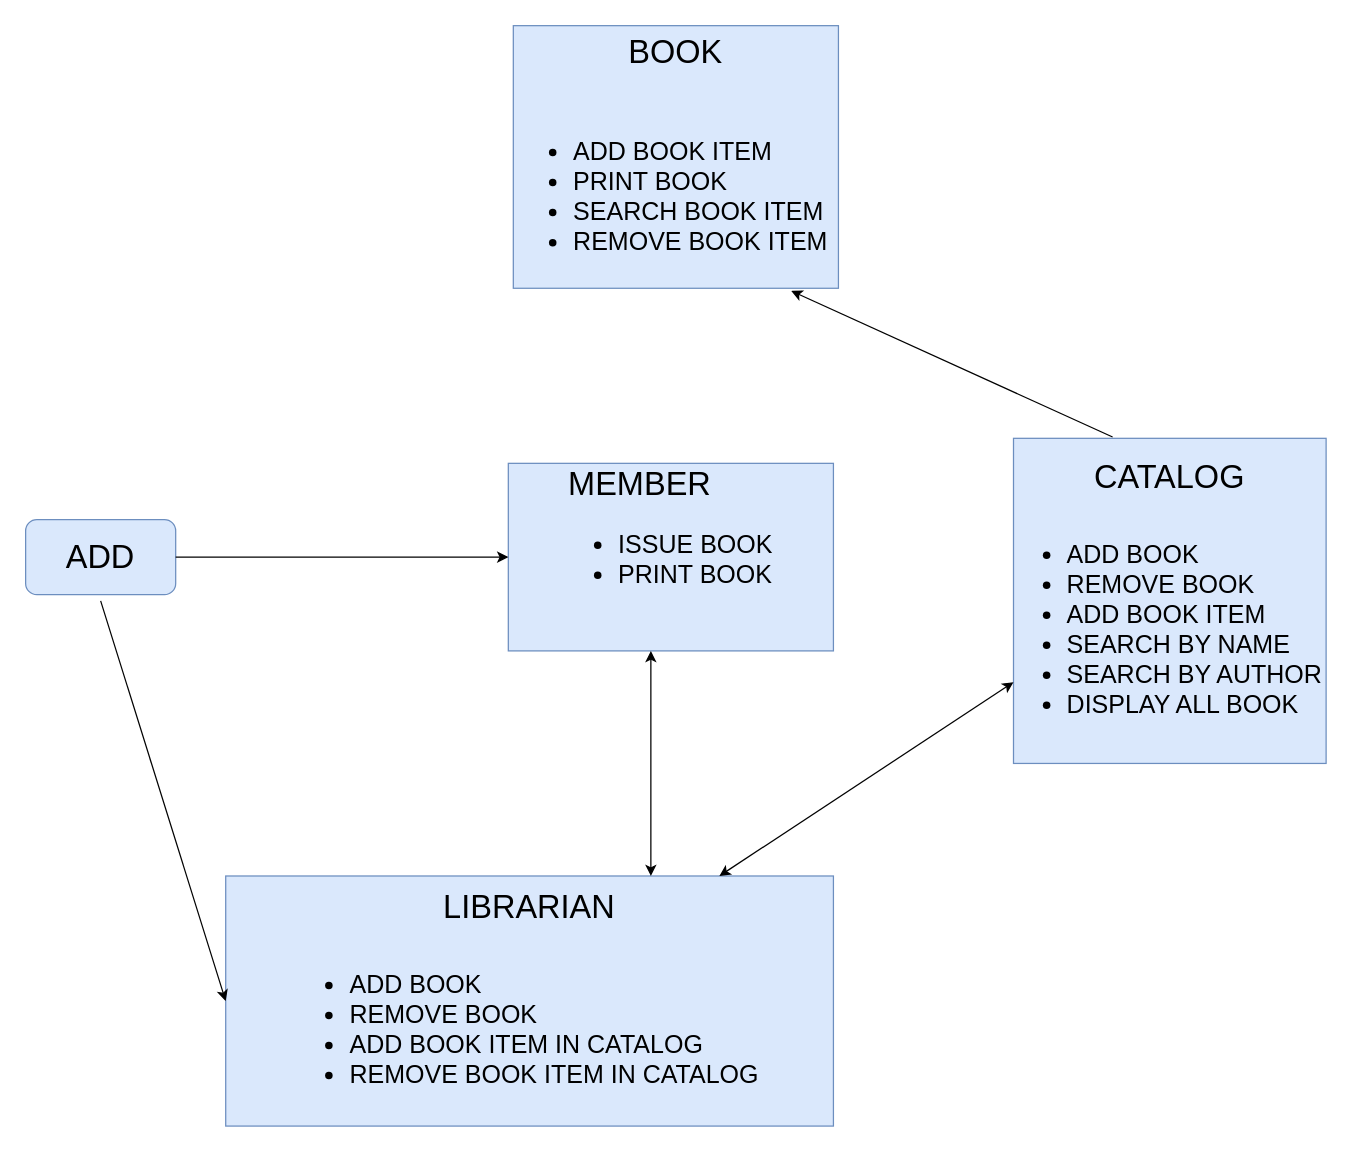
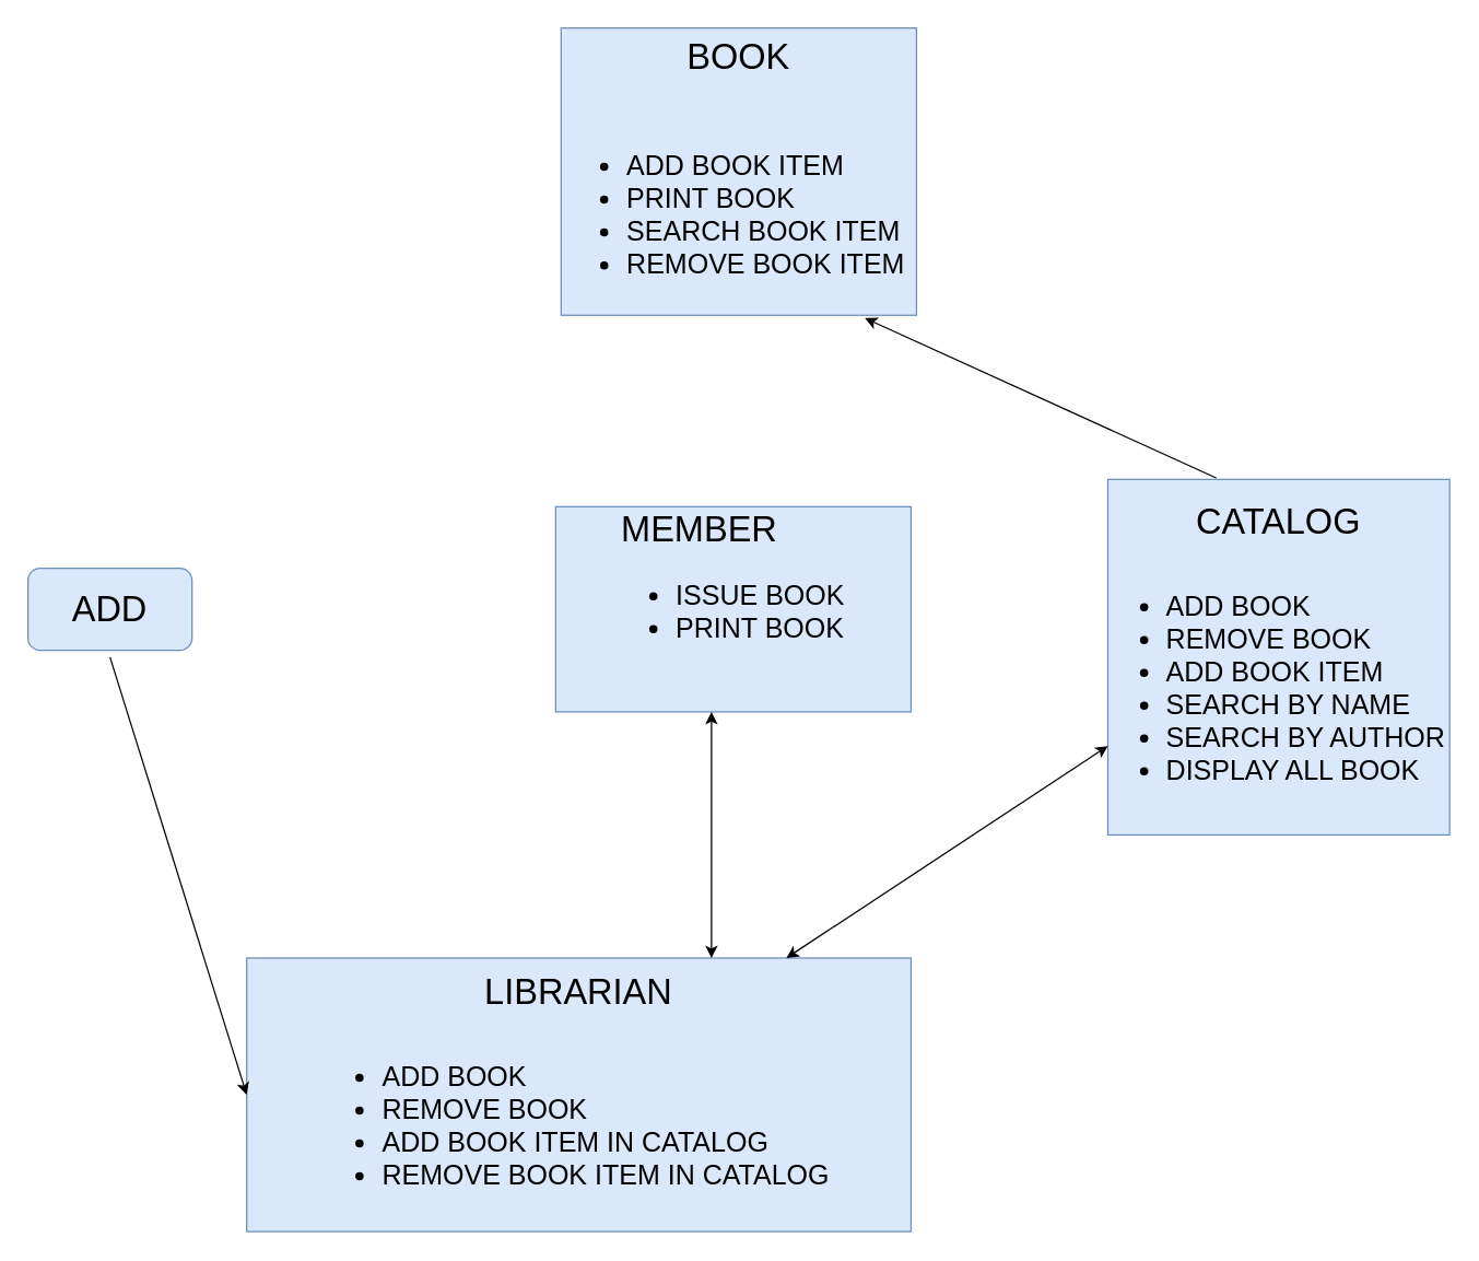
  <mxCell id="0" />
  <mxCell id="1" parent="0" />
  <mxCell id="2" value="&lt;font style=&quot;font-size: 26px&quot;&gt;ADD&lt;/font&gt;" style="rounded=1;whiteSpace=wrap;html=1;fillColor=#dae8fc;strokeColor=#6c8ebf;" parent="1" vertex="1"><mxGeometry x="20" y="415" width="120" height="60" as="geometry" /></mxCell>
  <mxCell id="3" value="&lt;div style=&quot;text-align: left&quot;&gt;&lt;font style=&quot;font-size: 26px&quot;&gt;MEMBER&lt;/font&gt;&lt;/div&gt;&lt;div style=&quot;text-align: left ; font-size: 20px&quot;&gt;&lt;ul&gt;&lt;li&gt;&lt;span style=&quot;text-align: left&quot;&gt;I&lt;/span&gt;&lt;font style=&quot;text-align: left ; font-size: 20px&quot;&gt;SSUE BOOK&lt;/font&gt;&lt;/li&gt;&lt;li&gt;PRINT BOOK&lt;/li&gt;&lt;/ul&gt;&lt;/div&gt;&lt;font&gt;&lt;br&gt;&lt;br&gt;&lt;/font&gt;&lt;div&gt;&lt;/div&gt;" style="rounded=0;whiteSpace=wrap;html=1;fillColor=#dae8fc;strokeColor=#6c8ebf;align=center;" parent="1" vertex="1"><mxGeometry x="406" y="370" width="260" height="150" as="geometry" /></mxCell>
- <mxCell id="4" value="" style="endArrow=classic;html=1;entryX=0;entryY=0.5;entryDx=0;entryDy=0;" parent="1" source="2" target="3" edge="1"><mxGeometry width="50" height="50" relative="1" as="geometry"><mxPoint x="130" y="365" as="sourcePoint" /><mxPoint x="465" y="163" as="targetPoint" /></mxGeometry></mxCell>
  <mxCell id="5" value="&lt;font&gt;&lt;span style=&quot;font-size: 26px&quot;&gt;LIBRARIAN&lt;/span&gt;&lt;br&gt;&lt;br&gt;&lt;div style=&quot;text-align: left ; font-size: 20px&quot;&gt;&lt;ul&gt;&lt;li&gt;&lt;span&gt;ADD BOOK&lt;/span&gt;&lt;/li&gt;&lt;li&gt;&lt;span&gt;REMOVE BOOK&lt;/span&gt;&lt;/li&gt;&lt;li&gt;&lt;span&gt;ADD BOOK ITEM IN CATALOG&lt;/span&gt;&lt;/li&gt;&lt;li&gt;&lt;span&gt;REMOVE BOOK ITEM IN CATALOG&lt;/span&gt;&lt;/li&gt;&lt;/ul&gt;&lt;/div&gt;&lt;/font&gt;" style="rounded=0;whiteSpace=wrap;html=1;align=center;fillColor=#dae8fc;strokeColor=#6c8ebf;" parent="1" vertex="1"><mxGeometry x="180" y="700" width="486" height="200" as="geometry" /></mxCell>
  <mxCell id="6" value="" style="endArrow=classic;html=1;entryX=0;entryY=0.5;entryDx=0;entryDy=0;" parent="1" target="5" edge="1"><mxGeometry width="50" height="50" relative="1" as="geometry"><mxPoint x="80" y="480" as="sourcePoint" /><mxPoint x="208" y="540" as="targetPoint" /></mxGeometry></mxCell>
  <mxCell id="7" value="" style="endArrow=classic;startArrow=classic;html=1;" parent="1" edge="1"><mxGeometry width="50" height="50" relative="1" as="geometry"><mxPoint x="520" y="700" as="sourcePoint" /><mxPoint x="520" y="520" as="targetPoint" /></mxGeometry></mxCell>
  <mxCell id="8" value="&lt;font&gt;&lt;span style=&quot;font-size: 26px&quot;&gt;CATALOG&lt;/span&gt;&lt;br&gt;&lt;br&gt;&lt;div style=&quot;text-align: left ; font-size: 20px&quot;&gt;&lt;ul&gt;&lt;li&gt;&lt;span&gt;ADD BOOK&lt;/span&gt;&lt;/li&gt;&lt;li&gt;&lt;span&gt;REMOVE BOOK&lt;/span&gt;&lt;/li&gt;&lt;li&gt;&lt;span&gt;ADD BOOK ITEM&lt;/span&gt;&lt;/li&gt;&lt;li&gt;&lt;span&gt;SEARCH BY NAME&lt;/span&gt;&lt;/li&gt;&lt;li&gt;&lt;span&gt;SEARCH BY AUTHOR&lt;/span&gt;&lt;/li&gt;&lt;li&gt;&lt;span&gt;DISPLAY ALL BOOK&lt;/span&gt;&lt;/li&gt;&lt;/ul&gt;&lt;/div&gt;&lt;/font&gt;" style="rounded=0;whiteSpace=wrap;html=1;fillColor=#dae8fc;strokeColor=#6c8ebf;" parent="1" vertex="1"><mxGeometry x="810" y="350" width="250" height="260" as="geometry" /></mxCell>
  <mxCell id="9" value="" style="endArrow=classic;startArrow=classic;html=1;entryX=0;entryY=0.75;entryDx=0;entryDy=0;" parent="1" source="5" target="8" edge="1"><mxGeometry width="50" height="50" relative="1" as="geometry"><mxPoint x="654" y="678" as="sourcePoint" /><mxPoint x="704" y="628" as="targetPoint" /></mxGeometry></mxCell>
  <mxCell id="10" value="&lt;div&gt;&lt;span style=&quot;font-size: 26px&quot;&gt;BOOK&lt;/span&gt;&lt;/div&gt;&lt;font&gt;&lt;div style=&quot;font-size: 26px&quot;&gt;&lt;br&gt;&lt;/div&gt;&lt;div style=&quot;text-align: left ; font-size: 20px&quot;&gt;&lt;ul&gt;&lt;li&gt;ADD BOOK ITEM&lt;/li&gt;&lt;li&gt;PRINT BOOK&lt;/li&gt;&lt;li&gt;SEARCH BOOK ITEM&lt;/li&gt;&lt;li&gt;REMOVE BOOK ITEM&lt;/li&gt;&lt;/ul&gt;&lt;/div&gt;&lt;/font&gt;" style="rounded=0;whiteSpace=wrap;html=1;fillColor=#dae8fc;strokeColor=#6c8ebf;align=center;" parent="1" vertex="1"><mxGeometry x="410" y="20" width="260" height="210" as="geometry" /></mxCell>
  <mxCell id="11" value="" style="endArrow=classic;html=1;entryX=0.855;entryY=1.01;entryDx=0;entryDy=0;entryPerimeter=0;exitX=0.317;exitY=-0.004;exitDx=0;exitDy=0;exitPerimeter=0;" parent="1" source="8" target="10" edge="1"><mxGeometry width="50" height="50" relative="1" as="geometry"><mxPoint x="540" y="400" as="sourcePoint" /><mxPoint x="590" y="350" as="targetPoint" /></mxGeometry></mxCell>
